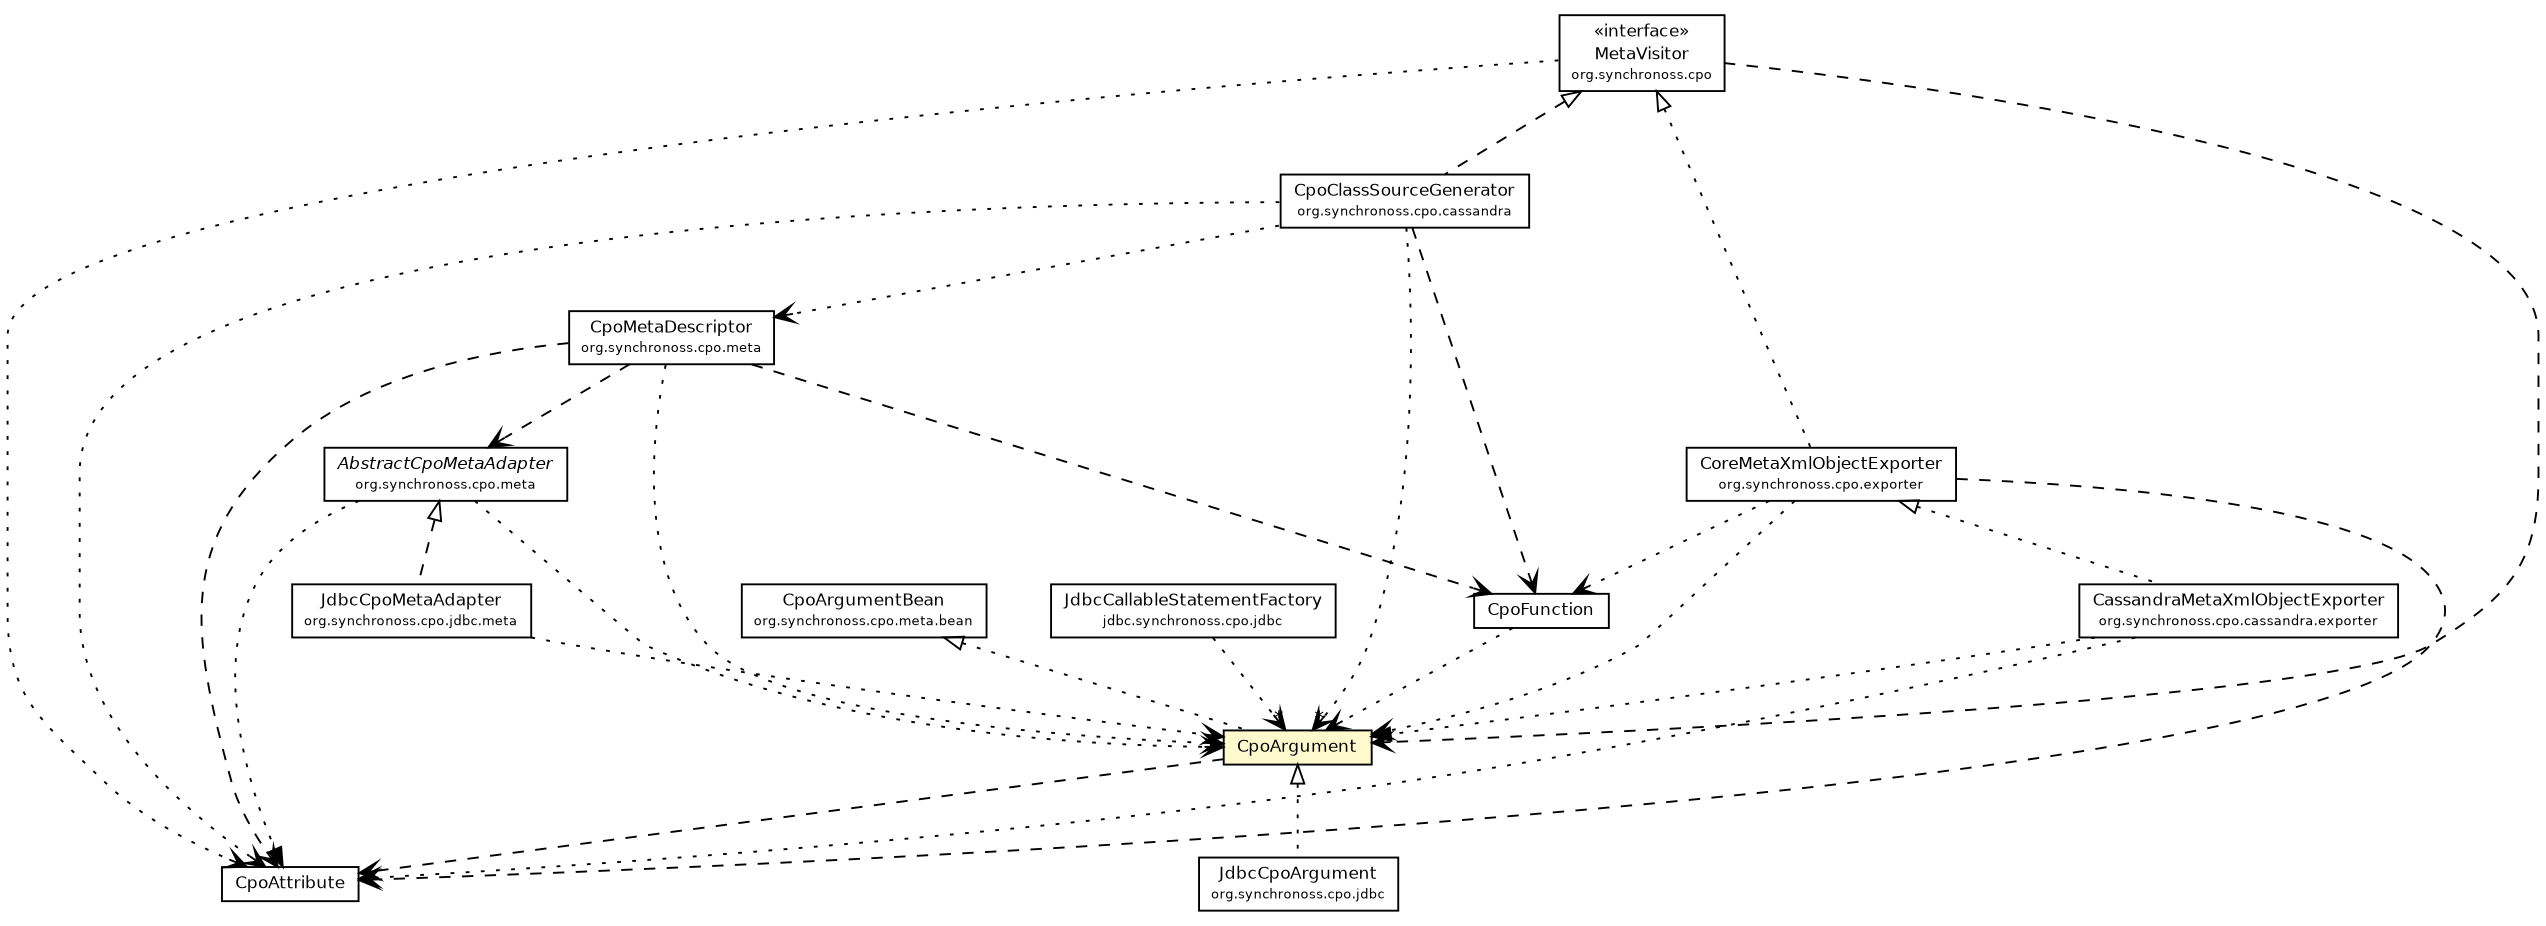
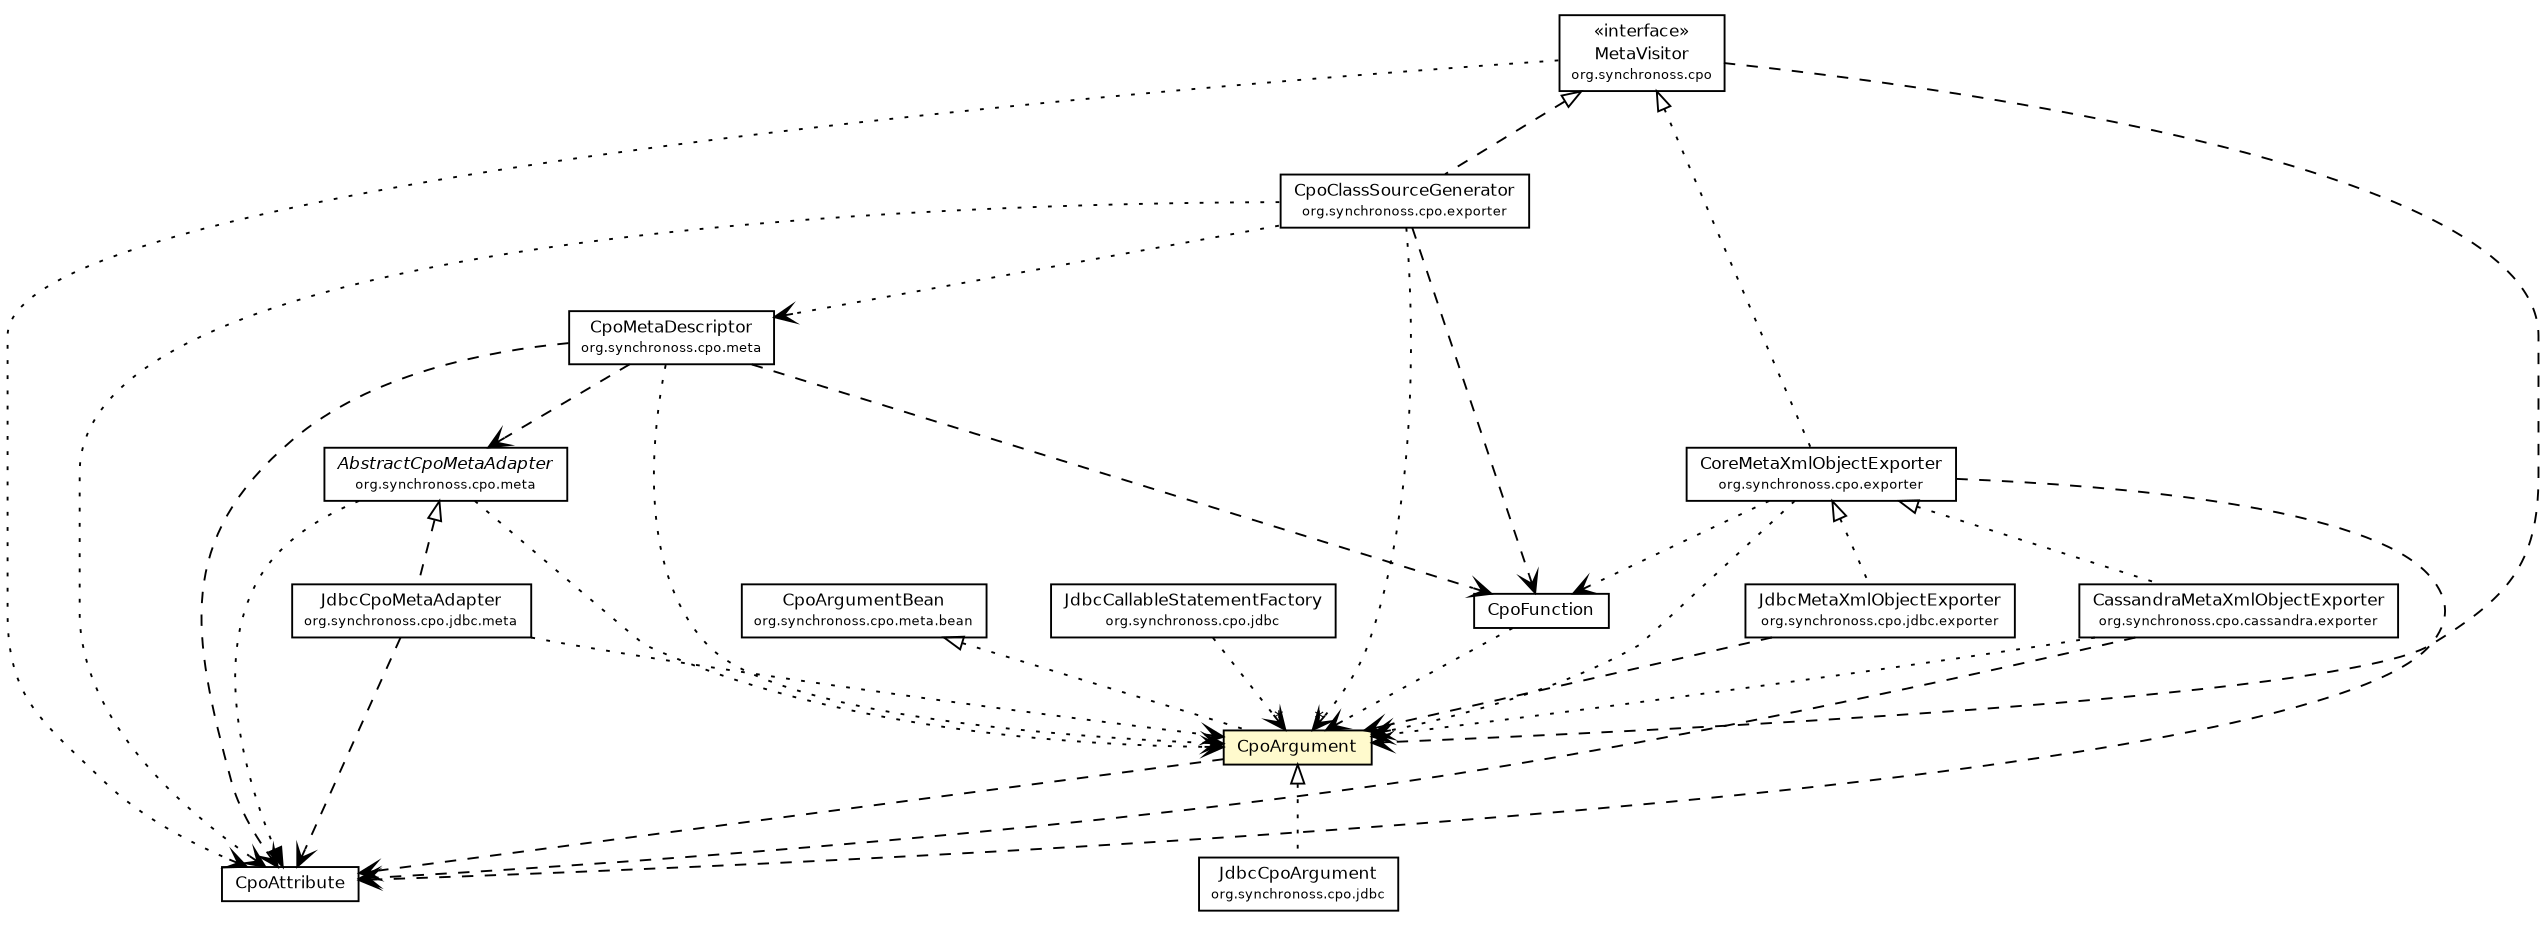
  digraph {
    node [fontcolor=black fontname=Helvetica fontsize=9.0 shape=plaintext]
    edge [fontname=Helvetica fontsize=10.0 headport=p labelfontname=Helvetica labelfontsize=10 style=dotted tailport=p arrowhead=open color=black fontcolor=black]
    n1 [label=<<table border="0" cellborder="1" cellspacing="0" cellpadding="2" port="p" href="../../MetaVisitor.html"> 		<tr><td><table border="0" cellspacing="0" cellpadding="1"> 			<tr><td> &laquo;interface&raquo; </td></tr> 			<tr><td> MetaVisitor </td></tr> 			<tr><td><font point-size="7.0"> org.synchronoss.cpo </font></td></tr> 		</table></td></tr> 		</table>>]
-   n2 [label=<<table border="0" cellborder="1" cellspacing="0" cellpadding="2" port="p" href="../../exporter/CpoClassSourceGenerator.html"> 		<tr><td><table border="0" cellspacing="0" cellpadding="1"> 			<tr><td> CpoClassSourceGenerator </td></tr> 			<tr><td><font point-size="7.0"> org.synchronoss.cpo.cassandra </font></td></tr> 		</table></td></tr> 		</table>>]
+   n2 [label=<<table border="0" cellborder="1" cellspacing="0" cellpadding="2" port="p" href="../../exporter/CpoClassSourceGenerator.html"> 		<tr><td><table border="0" cellspacing="0" cellpadding="1"> 			<tr><td> CpoClassSourceGenerator </td></tr> 			<tr><td><font point-size="7.0"> org.synchronoss.cpo.exporter </font></td></tr> 		</table></td></tr> 		</table>>]
    n3 [label=<<table border="0" cellborder="1" cellspacing="0" cellpadding="2" port="p" href="../../exporter/CoreMetaXmlObjectExporter.html"> 		<tr><td><table border="0" cellspacing="0" cellpadding="1"> 			<tr><td> CoreMetaXmlObjectExporter </td></tr> 			<tr><td><font point-size="7.0"> org.synchronoss.cpo.exporter </font></td></tr> 		</table></td></tr> 		</table>>]
    n4 [label=<<table border="0" cellborder="1" cellspacing="0" cellpadding="2" port="p" href="./CpoAttribute.html"> 		<tr><td><table border="0" cellspacing="0" cellpadding="1"> 			<tr><td> CpoAttribute </td></tr> 		</table></td></tr> 		</table>>]
    n5 [label=<<table border="0" cellborder="1" cellspacing="0" cellpadding="2" port="p" bgcolor="lemonChiffon" href="./CpoArgument.html"> 		<tr><td><table border="0" cellspacing="0" cellpadding="1"> 			<tr><td> CpoArgument </td></tr> 		</table></td></tr> 		</table>>]
    n6 [label=<<table border="0" cellborder="1" cellspacing="0" cellpadding="2" port="p" href="./CpoFunction.html"> 		<tr><td><table border="0" cellspacing="0" cellpadding="1"> 			<tr><td> CpoFunction </td></tr> 		</table></td></tr> 		</table>>]
    n7 [label=<<table border="0" cellborder="1" cellspacing="0" cellpadding="2" port="p" href="../CpoMetaDescriptor.html"> 		<tr><td><table border="0" cellspacing="0" cellpadding="1"> 			<tr><td> CpoMetaDescriptor </td></tr> 			<tr><td><font point-size="7.0"> org.synchronoss.cpo.meta </font></td></tr> 		</table></td></tr> 		</table>>]
+   n8 [label=<<table border="0" cellborder="1" cellspacing="0" cellpadding="2" port="p" href="../../jdbc/exporter/JdbcMetaXmlObjectExporter.html"> 		<tr><td><table border="0" cellspacing="0" cellpadding="1"> 			<tr><td> JdbcMetaXmlObjectExporter </td></tr> 			<tr><td><font point-size="7.0"> org.synchronoss.cpo.jdbc.exporter </font></td></tr> 		</table></td></tr> 		</table>>]
    n9 [label=<<table border="0" cellborder="1" cellspacing="0" cellpadding="2" port="p" href="../../cassandra/exporter/CassandraMetaXmlObjectExporter.html"> 		<tr><td><table border="0" cellspacing="0" cellpadding="1"> 			<tr><td> CassandraMetaXmlObjectExporter </td></tr> 			<tr><td><font point-size="7.0"> org.synchronoss.cpo.cassandra.exporter </font></td></tr> 		</table></td></tr> 		</table>>]
    n10 [label=<<table border="0" cellborder="1" cellspacing="0" cellpadding="2" port="p" href="../../jdbc/JdbcCpoArgument.html"> 		<tr><td><table border="0" cellspacing="0" cellpadding="1"> 			<tr><td> JdbcCpoArgument </td></tr> 			<tr><td><font point-size="7.0"> org.synchronoss.cpo.jdbc </font></td></tr> 		</table></td></tr> 		</table>>]
    n11 [label=<<table border="0" cellborder="1" cellspacing="0" cellpadding="2" port="p" href="../AbstractCpoMetaAdapter.html"> 		<tr><td><table border="0" cellspacing="0" cellpadding="1"> 			<tr><td><font face="Helvetica-Oblique"> AbstractCpoMetaAdapter </font></td></tr> 			<tr><td><font point-size="7.0"> org.synchronoss.cpo.meta </font></td></tr> 		</table></td></tr> 		</table>>]
    n12 [label=<<table border="0" cellborder="1" cellspacing="0" cellpadding="2" port="p" href="../../jdbc/meta/JdbcCpoMetaAdapter.html"> 		<tr><td><table border="0" cellspacing="0" cellpadding="1"> 			<tr><td> JdbcCpoMetaAdapter </td></tr> 			<tr><td><font point-size="7.0"> org.synchronoss.cpo.jdbc.meta </font></td></tr> 		</table></td></tr> 		</table>>]
    n13 [label=<<table border="0" cellborder="1" cellspacing="0" cellpadding="2" port="p" href="../bean/CpoArgumentBean.html"> 		<tr><td><table border="0" cellspacing="0" cellpadding="1"> 			<tr><td> CpoArgumentBean </td></tr> 			<tr><td><font point-size="7.0"> org.synchronoss.cpo.meta.bean </font></td></tr> 		</table></td></tr> 		</table>>]
-   n14 [label=<<table border="0" cellborder="1" cellspacing="0" cellpadding="2" port="p" href="../../jdbc/JdbcCallableStatementFactory.html"> 		<tr><td><table border="0" cellspacing="0" cellpadding="1"> 			<tr><td> JdbcCallableStatementFactory </td></tr> 			<tr><td><font point-size="7.0"> jdbc.synchronoss.cpo.jdbc </font></td></tr> 		</table></td></tr> 		</table>>]
+   n14 [label=<<table border="0" cellborder="1" cellspacing="0" cellpadding="2" port="p" href="../../jdbc/JdbcCallableStatementFactory.html"> 		<tr><td><table border="0" cellspacing="0" cellpadding="1"> 			<tr><td> JdbcCallableStatementFactory </td></tr> 			<tr><td><font point-size="7.0"> org.synchronoss.cpo.jdbc </font></td></tr> 		</table></td></tr> 		</table>>]
    n1 -> n2 [arrowtail=empty dir=back fontsize=10 style=dashed arrowhead="" color="" fontcolor=""]
    n1 -> n3 [arrowtail=empty dir=back fontsize=10 arrowhead="" color="" fontcolor=""]
    n1 -> n4
    n1 -> n5 [style=dashed]
    n2 -> n4
    n2 -> n5
    n2 -> n6 [style=dashed]
    n2 -> n7
    n3 -> n4 [style=dashed]
    n3 -> n5
    n3 -> n6
+   n3 -> n8 [arrowtail=empty dir=back fontsize=10 arrowhead="" color="" fontcolor=""]
    n3 -> n9 [arrowtail=empty dir=back fontsize=10 arrowhead="" color="" fontcolor=""]
    n5 -> n4 [style=dashed]
    n5 -> n10 [arrowtail=empty dir=back fontsize=10 arrowhead="" color="" fontcolor=""]
    n6 -> n5 [headlabel="*"]
    n7 -> n4 [style=dashed]
    n7 -> n5
    n7 -> n6 [style=dashed]
    n7 -> n11 [style=dashed]
-   n9 -> n4
-   n9 -> n5 [arrowhead=normal]
+   n8 -> n5 [style=dashed]
+   n9 -> n4 [style=dashed]
+   n9 -> n5
    n11 -> n4 [arrowhead=normal]
    n11 -> n5
    n11 -> n12 [arrowtail=empty dir=back fontsize=10 style=dashed arrowhead="" color="" fontcolor=""]
+   n12 -> n4 [style=dashed]
    n12 -> n5
    n13 -> n5 [arrowtail=empty dir=back fontsize=10 arrowhead="" color="" fontcolor=""]
    n14 -> n5 [headlabel="*"]
  }
